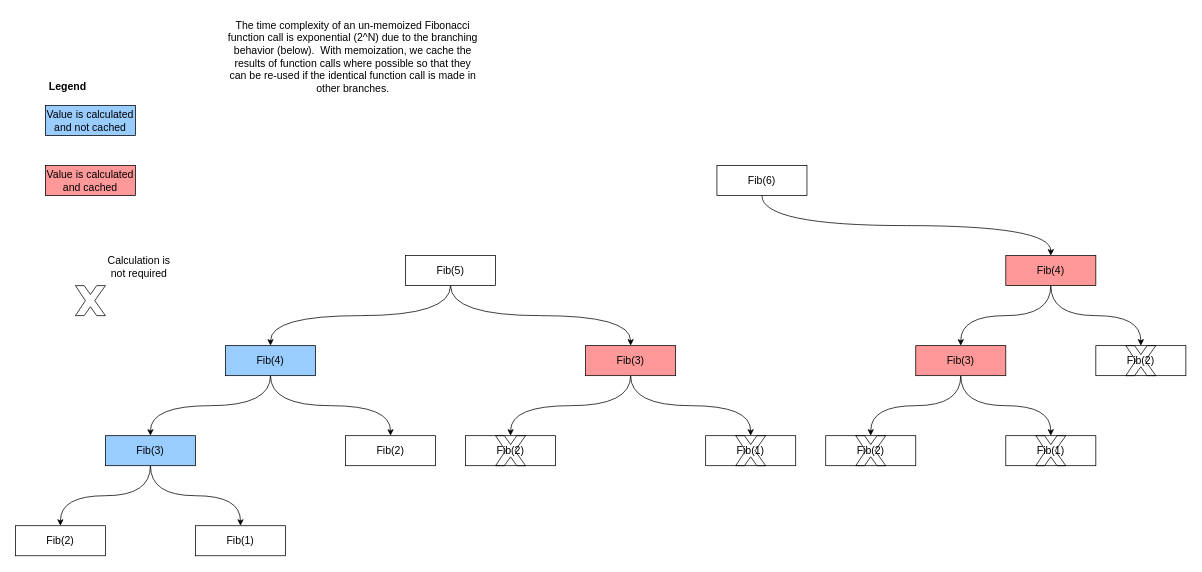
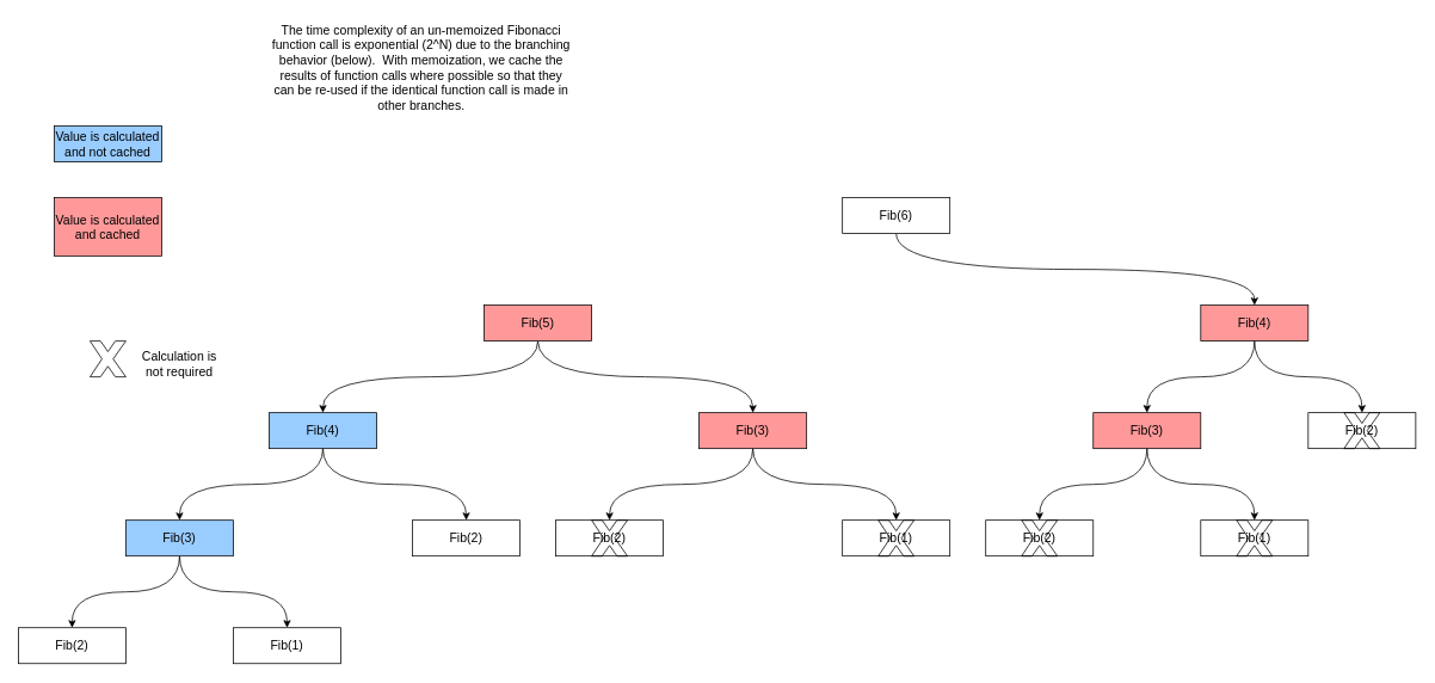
  <mxCell id="0" />
  <mxCell id="1" parent="0" />
  <mxCell id="2" style="edgeStyle=orthogonalEdgeStyle;rounded=0;orthogonalLoop=1;jettySize=auto;html=1;exitX=0.5;exitY=1;exitDx=0;exitDy=0;entryX=0.5;entryY=0;entryDx=0;entryDy=0;curved=1;" parent="1" source="3" target="6" edge="1"><mxGeometry relative="1" as="geometry" /></mxCell>
- <mxCell id="3" value="&lt;font style=&quot;font-size: 14px;&quot;&gt;Fib(6)&lt;/font&gt;" style="rounded=0;whiteSpace=wrap;html=1;" parent="1" vertex="1"><mxGeometry x="955" y="220" width="120" height="40" as="geometry" /></mxCell>
+ <mxCell id="3" value="&lt;font style=&quot;font-size: 14px;&quot;&gt;Fib(6)&lt;/font&gt;" style="rounded=0;whiteSpace=wrap;html=1;" parent="1" vertex="1"><mxGeometry x="940" y="220" width="120" height="40" as="geometry" /></mxCell>
  <mxCell id="4" style="edgeStyle=orthogonalEdgeStyle;rounded=0;orthogonalLoop=1;jettySize=auto;html=1;exitX=0.5;exitY=1;exitDx=0;exitDy=0;entryX=0.5;entryY=0;entryDx=0;entryDy=0;curved=1;" parent="1" source="6" target="19" edge="1"><mxGeometry relative="1" as="geometry" /></mxCell>
  <mxCell id="5" style="edgeStyle=orthogonalEdgeStyle;rounded=0;orthogonalLoop=1;jettySize=auto;html=1;exitX=0.5;exitY=1;exitDx=0;exitDy=0;entryX=0.5;entryY=0;entryDx=0;entryDy=0;curved=1;" parent="1" source="6" target="16" edge="1"><mxGeometry relative="1" as="geometry" /></mxCell>
  <mxCell id="6" value="&lt;font style=&quot;font-size: 14px;&quot;&gt;Fib(4)&lt;/font&gt;" style="rounded=0;whiteSpace=wrap;html=1;fillColor=#FF9999;" parent="1" vertex="1"><mxGeometry x="1340" y="340" width="120" height="40" as="geometry" /></mxCell>
  <mxCell id="7" style="rounded=0;orthogonalLoop=1;jettySize=auto;html=1;exitX=0.5;exitY=1;exitDx=0;exitDy=0;entryX=0.5;entryY=0;entryDx=0;entryDy=0;edgeStyle=orthogonalEdgeStyle;curved=1;" parent="1" source="9" target="12" edge="1"><mxGeometry relative="1" as="geometry" /></mxCell>
  <mxCell id="8" style="rounded=0;orthogonalLoop=1;jettySize=auto;html=1;exitX=0.5;exitY=1;exitDx=0;exitDy=0;entryX=0.5;entryY=0;entryDx=0;entryDy=0;edgeStyle=orthogonalEdgeStyle;curved=1;" parent="1" source="9" target="15" edge="1"><mxGeometry relative="1" as="geometry" /></mxCell>
- <mxCell id="9" value="&lt;font style=&quot;font-size: 14px;&quot;&gt;Fib(5)&lt;/font&gt;" style="rounded=0;whiteSpace=wrap;html=1;fillColor=#FFFFFF;" parent="1" vertex="1"><mxGeometry y="340" width="120" height="40" as="geometry" x="540" /></mxCell>
+ <mxCell id="9" value="&lt;font style=&quot;font-size: 14px;&quot;&gt;Fib(5)&lt;/font&gt;" style="rounded=0;whiteSpace=wrap;html=1;fillColor=#ff9999;" parent="1" vertex="1"><mxGeometry y="340" width="120" height="40" as="geometry" x="540" /></mxCell>
  <mxCell id="10" style="rounded=0;orthogonalLoop=1;jettySize=auto;html=1;exitX=0.5;exitY=1;exitDx=0;exitDy=0;entryX=0.5;entryY=0;entryDx=0;entryDy=0;edgeStyle=orthogonalEdgeStyle;curved=1;" parent="1" source="12" target="22" edge="1"><mxGeometry relative="1" as="geometry" /></mxCell>
  <mxCell id="11" style="rounded=0;orthogonalLoop=1;jettySize=auto;html=1;exitX=0.5;exitY=1;exitDx=0;exitDy=0;entryX=0.5;entryY=0;entryDx=0;entryDy=0;edgeStyle=orthogonalEdgeStyle;curved=1;" parent="1" source="12" target="25" edge="1"><mxGeometry relative="1" as="geometry" /></mxCell>
  <mxCell id="12" value="&lt;font style=&quot;font-size: 14px;&quot;&gt;Fib(4)&lt;/font&gt;" style="rounded=0;whiteSpace=wrap;html=1;fillColor=#99CCFF;" parent="1" vertex="1"><mxGeometry x="300" y="460" width="120" height="40" as="geometry" /></mxCell>
  <mxCell id="13" style="rounded=0;orthogonalLoop=1;jettySize=auto;html=1;exitX=0.5;exitY=1;exitDx=0;exitDy=0;entryX=0.5;entryY=0;entryDx=0;entryDy=0;edgeStyle=orthogonalEdgeStyle;curved=1;" parent="1" source="15" target="23" edge="1"><mxGeometry relative="1" as="geometry" /></mxCell>
  <mxCell id="14" style="edgeStyle=orthogonalEdgeStyle;rounded=0;orthogonalLoop=1;jettySize=auto;html=1;exitX=0.5;exitY=1;exitDx=0;exitDy=0;entryX=0.5;entryY=0;entryDx=0;entryDy=0;curved=1;" parent="1" source="15" target="24" edge="1"><mxGeometry relative="1" as="geometry" /></mxCell>
  <mxCell id="15" value="&lt;font style=&quot;font-size: 14px;&quot;&gt;Fib(3)&lt;/font&gt;" style="rounded=0;whiteSpace=wrap;html=1;fillColor=#FF9999;" parent="1" vertex="1"><mxGeometry x="780" y="460" width="120" height="40" as="geometry" /></mxCell>
  <mxCell id="16" value="&lt;font style=&quot;font-size: 14px;&quot;&gt;Fib(2)&lt;/font&gt;" style="rounded=0;whiteSpace=wrap;html=1;" parent="1" vertex="1"><mxGeometry x="1460" y="460" width="120" height="40" as="geometry" /></mxCell>
  <mxCell id="17" style="edgeStyle=orthogonalEdgeStyle;rounded=0;orthogonalLoop=1;jettySize=auto;html=1;exitX=0.5;exitY=1;exitDx=0;exitDy=0;entryX=0.5;entryY=0;entryDx=0;entryDy=0;curved=1;" parent="1" source="19" target="26" edge="1"><mxGeometry relative="1" as="geometry" /></mxCell>
  <mxCell id="18" style="edgeStyle=orthogonalEdgeStyle;rounded=0;orthogonalLoop=1;jettySize=auto;html=1;exitX=0.5;exitY=1;exitDx=0;exitDy=0;entryX=0.5;entryY=0;entryDx=0;entryDy=0;curved=1;" parent="1" source="19" target="27" edge="1"><mxGeometry relative="1" as="geometry" /></mxCell>
  <mxCell id="19" value="&lt;font style=&quot;font-size: 14px;&quot;&gt;Fib(3)&lt;/font&gt;" style="rounded=0;whiteSpace=wrap;html=1;fillColor=#FF9999;" parent="1" vertex="1"><mxGeometry x="1220" y="460" width="120" height="40" as="geometry" /></mxCell>
  <mxCell id="20" style="rounded=0;orthogonalLoop=1;jettySize=auto;html=1;exitX=0.5;exitY=1;exitDx=0;exitDy=0;entryX=0.5;entryY=0;entryDx=0;entryDy=0;edgeStyle=orthogonalEdgeStyle;curved=1;" parent="1" source="22" target="28" edge="1"><mxGeometry relative="1" as="geometry" /></mxCell>
  <mxCell id="21" style="rounded=0;orthogonalLoop=1;jettySize=auto;html=1;exitX=0.5;exitY=1;exitDx=0;exitDy=0;entryX=0.5;entryY=0;entryDx=0;entryDy=0;edgeStyle=orthogonalEdgeStyle;curved=1;" parent="1" source="22" target="29" edge="1"><mxGeometry relative="1" as="geometry" /></mxCell>
  <mxCell id="22" value="&lt;font style=&quot;font-size: 14px;&quot;&gt;Fib(3)&lt;/font&gt;" style="rounded=0;whiteSpace=wrap;html=1;fillColor=#99CCFF;" parent="1" vertex="1"><mxGeometry x="140" y="580" width="120" height="40" as="geometry" /></mxCell>
  <mxCell id="23" value="&lt;font style=&quot;font-size: 14px;&quot;&gt;Fib(2)&lt;/font&gt;" style="rounded=0;whiteSpace=wrap;html=1;" parent="1" vertex="1"><mxGeometry x="620" y="580" width="120" height="40" as="geometry" /></mxCell>
  <mxCell id="24" value="&lt;font style=&quot;font-size: 14px;&quot;&gt;Fib(1)&lt;/font&gt;" style="rounded=0;whiteSpace=wrap;html=1;" parent="1" vertex="1"><mxGeometry x="940" y="580" width="120" height="40" as="geometry" /></mxCell>
  <mxCell id="25" value="&lt;font style=&quot;font-size: 14px;&quot;&gt;Fib(2)&lt;/font&gt;" style="rounded=0;whiteSpace=wrap;html=1;" parent="1" vertex="1"><mxGeometry x="460" y="580" width="120" height="40" as="geometry" /></mxCell>
  <mxCell id="26" value="&lt;font style=&quot;font-size: 14px;&quot;&gt;Fib(2)&lt;/font&gt;" style="rounded=0;whiteSpace=wrap;html=1;" parent="1" vertex="1"><mxGeometry x="1100" y="580" width="120" height="40" as="geometry" /></mxCell>
  <mxCell id="27" value="&lt;font style=&quot;font-size: 14px;&quot;&gt;Fib(1)&lt;/font&gt;" style="rounded=0;whiteSpace=wrap;html=1;" parent="1" vertex="1"><mxGeometry x="1340" y="580" width="120" height="40" as="geometry" /></mxCell>
  <mxCell id="28" value="&lt;font style=&quot;font-size: 14px;&quot;&gt;Fib(2)&lt;/font&gt;" style="rounded=0;whiteSpace=wrap;html=1;" parent="1" vertex="1"><mxGeometry x="20" y="700" width="120" height="40" as="geometry" /></mxCell>
  <mxCell id="29" value="&lt;font style=&quot;font-size: 14px;&quot;&gt;Fib(1)&lt;/font&gt;" style="rounded=0;whiteSpace=wrap;html=1;" parent="1" vertex="1"><mxGeometry x="260" y="700" width="120" height="40" as="geometry" /></mxCell>
- <mxCell id="30" value="&lt;b&gt;&lt;font style=&quot;font-size: 14px;&quot;&gt;Legend&lt;/font&gt;&lt;/b&gt;" style="text;html=1;strokeColor=none;fillColor=none;align=center;verticalAlign=middle;whiteSpace=wrap;rounded=0;" vertex="1" parent="1"><mxGeometry x="60" y="100" width="60" height="30" as="geometry" /></mxCell>
  <mxCell id="31" value="" style="verticalLabelPosition=bottom;verticalAlign=top;html=1;shape=mxgraph.basic.x;fillColor=none;" vertex="1" parent="1"><mxGeometry x="980" y="580" width="40" height="40" as="geometry" /></mxCell>
  <mxCell id="32" value="" style="verticalLabelPosition=bottom;verticalAlign=top;html=1;shape=mxgraph.basic.x;fillColor=none;" vertex="1" parent="1"><mxGeometry x="660" y="580" width="40" height="40" as="geometry" /></mxCell>
  <mxCell id="33" value="" style="verticalLabelPosition=bottom;verticalAlign=top;html=1;shape=mxgraph.basic.x;fillColor=none;" vertex="1" parent="1"><mxGeometry x="1140" y="580" width="40" height="40" as="geometry" /></mxCell>
  <mxCell id="34" value="" style="verticalLabelPosition=bottom;verticalAlign=top;html=1;shape=mxgraph.basic.x;fillColor=none;" vertex="1" parent="1"><mxGeometry x="1380" y="580" width="40" height="40" as="geometry" /></mxCell>
  <mxCell id="35" value="" style="verticalLabelPosition=bottom;verticalAlign=top;html=1;shape=mxgraph.basic.x;fillColor=none;" vertex="1" parent="1"><mxGeometry x="1500" y="460" width="40" height="40" as="geometry" /></mxCell>
- <mxCell id="36" value="&lt;span style=&quot;font-size: 14px;&quot;&gt;Value is calculated and cached&lt;/span&gt;" style="rounded=0;whiteSpace=wrap;html=1;fillColor=#FF9999;" vertex="1" parent="1"><mxGeometry x="60" y="220" width="120" height="40" as="geometry" /></mxCell>
+ <mxCell id="36" value="&lt;span style=&quot;font-size: 14px;&quot;&gt;Value is calculated and cached&lt;/span&gt;" style="rounded=0;whiteSpace=wrap;html=1;fillColor=#FF9999;" vertex="1" parent="1"><mxGeometry x="60" y="220" width="120" height="65" as="geometry" /></mxCell>
  <mxCell id="37" value="&lt;font style=&quot;font-size: 14px;&quot;&gt;Value is calculated and not cached&lt;/font&gt;" style="rounded=0;whiteSpace=wrap;html=1;fillColor=#99ccff;" vertex="1" parent="1"><mxGeometry x="60" y="140" width="120" height="40" as="geometry" /></mxCell>
  <mxCell id="38" value="&lt;font style=&quot;font-size: 14px;&quot;&gt;The time complexity of an un-memoized Fibonacci function call is exponential (2^N) due to the branching behavior (below).&amp;nbsp; With memoization, we cache the results of function calls where possible so that they can be re-used if the identical function call is made in other branches.&lt;/font&gt;" style="text;html=1;strokeColor=none;fillColor=none;align=center;verticalAlign=middle;whiteSpace=wrap;rounded=0;" vertex="1" parent="1"><mxGeometry x="300" y="20" width="340" height="110" as="geometry" /></mxCell>
  <mxCell id="39" value="" style="verticalLabelPosition=bottom;verticalAlign=top;html=1;shape=mxgraph.basic.x;fillColor=none;" vertex="1" parent="1"><mxGeometry x="100" y="380" width="40" height="40" as="geometry" /></mxCell>
- <mxCell id="40" value="&lt;font style=&quot;font-size: 14px;&quot;&gt;Calculation is not required&lt;/font&gt;" style="text;html=1;strokeColor=none;fillColor=none;align=center;verticalAlign=middle;whiteSpace=wrap;rounded=0;" vertex="1" parent="1"><mxGeometry x="135" y="340" width="100" height="30" as="geometry" /></mxCell>
+ <mxCell id="40" value="&lt;font style=&quot;font-size: 14px;&quot;&gt;Calculation is not required&lt;/font&gt;" style="text;html=1;strokeColor=none;fillColor=none;align=center;verticalAlign=middle;whiteSpace=wrap;rounded=0;" vertex="1" parent="1"><mxGeometry x="150" y="390" width="100" height="30" as="geometry" /></mxCell>
